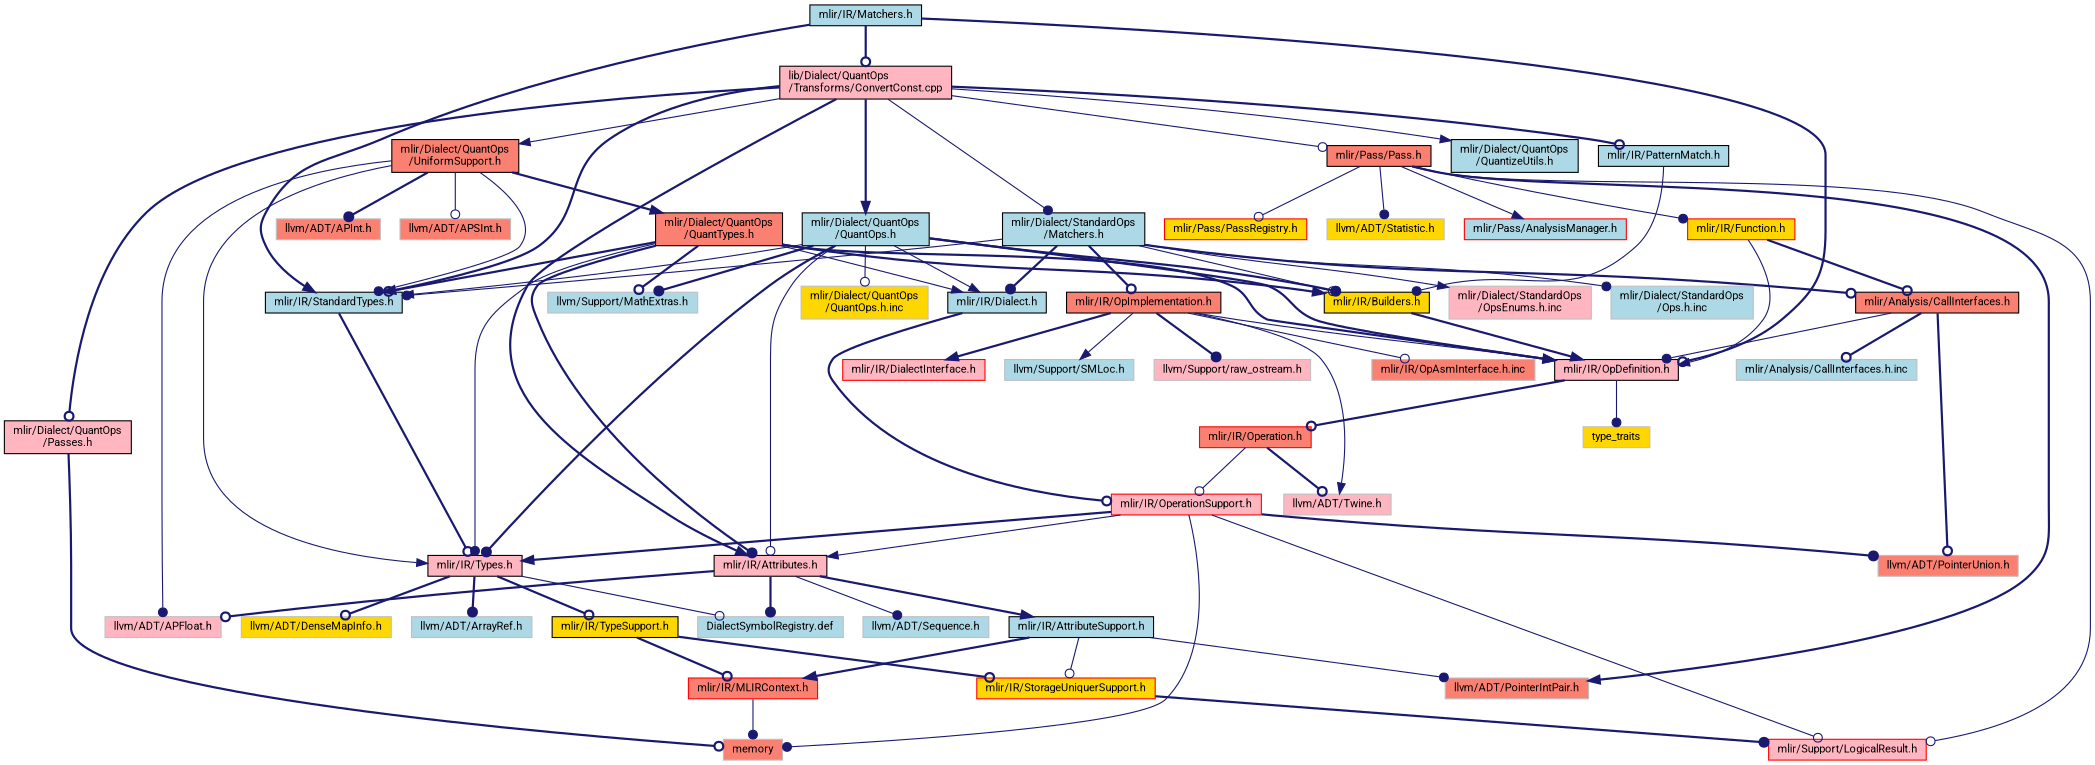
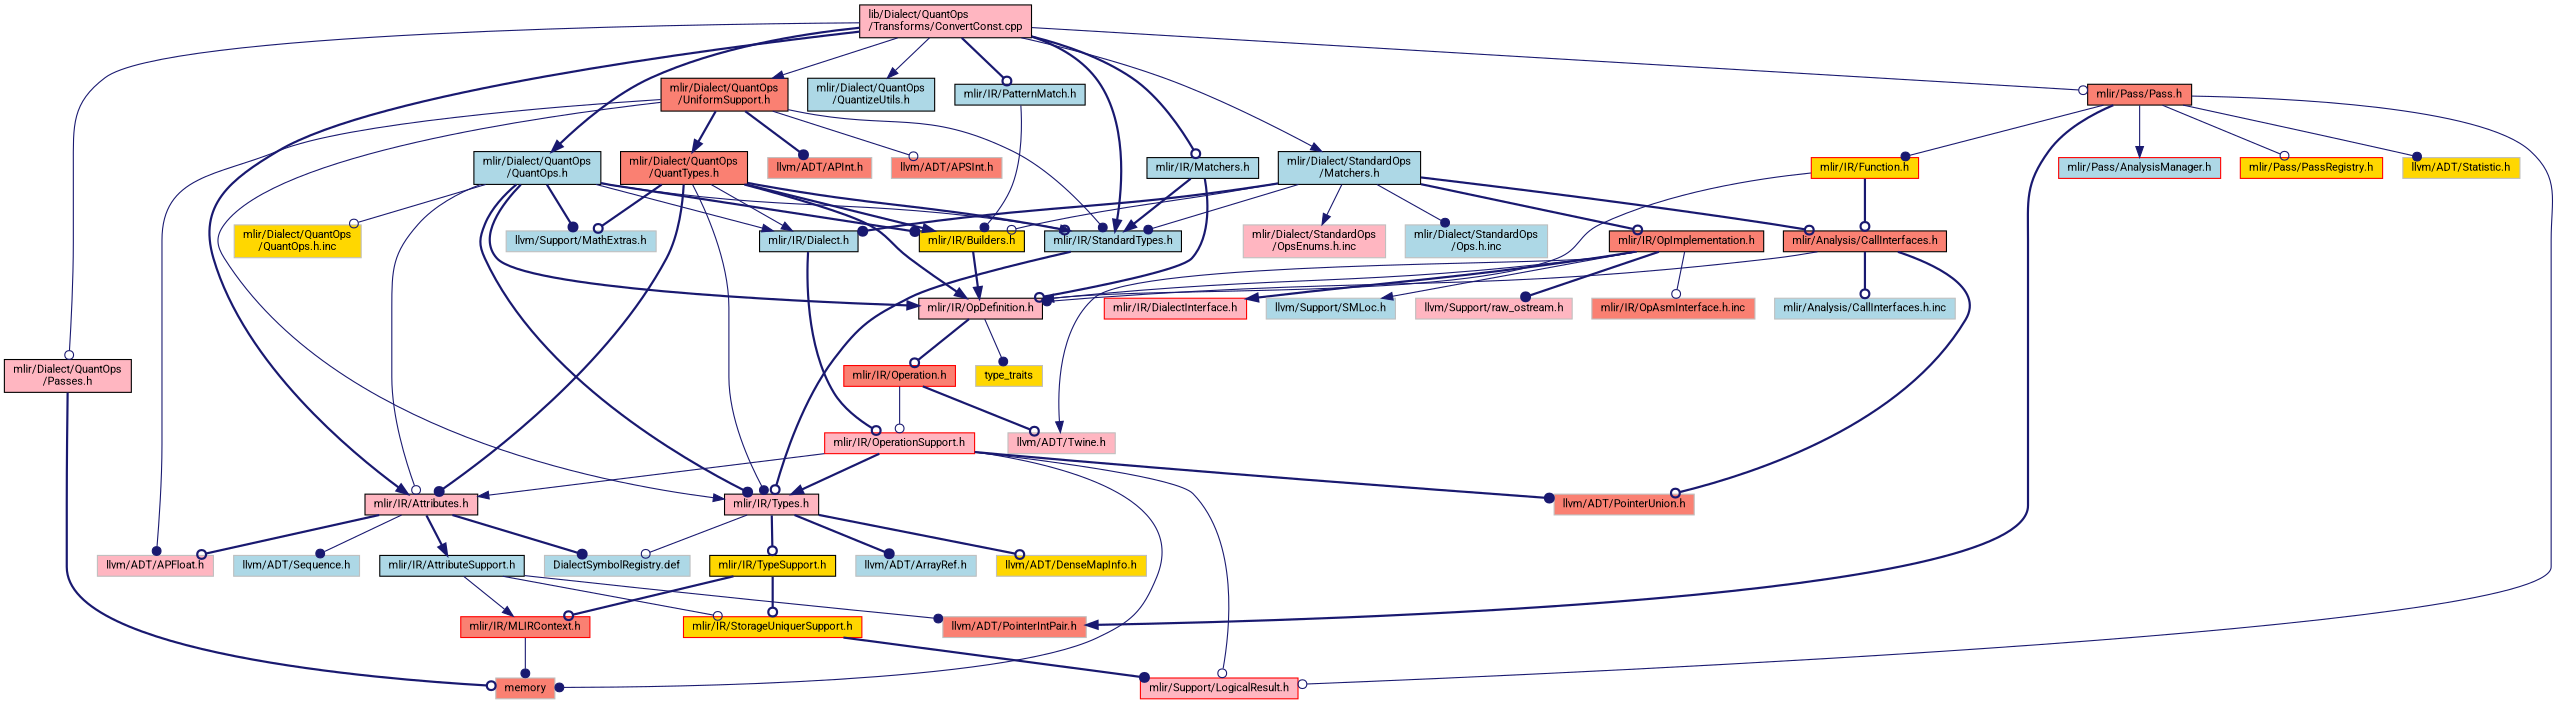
  digraph {
    fontname=Roboto
    node [color=grey75 fillcolor=lightblue fontname=Roboto fontsize=10 shape=record style=filled]
    edge [arrowhead=odot color=midnightblue fontname=Roboto fontsize=10 labelfontname=Helvetica labelfontsize=10 style=bold]
    n1 [color=black fillcolor=lightpink fontcolor=black height=0.2 label="lib/Dialect/QuantOps\l/Transforms/ConvertConst.cpp" width=0.4]
    n2 [color=black fillcolor=lightpink height=0.2 label="mlir/Dialect/QuantOps\l/Passes.h" width=0.4]
    n3 [color=black height=0.2 label="mlir/Dialect/QuantOps\l/QuantOps.h" width=0.4]
    n4 [color=black fillcolor=lightpink height=0.2 label="mlir/IR/Attributes.h" width=0.4]
    n5 [color=black height=0.2 label="mlir/IR/StandardTypes.h" width=0.4]
    n6 [color=black height=0.2 label="mlir/Dialect/QuantOps\l/QuantizeUtils.h" width=0.4]
    n7 [color=black fillcolor=salmon height=0.2 label="mlir/Dialect/QuantOps\l/UniformSupport.h" width=0.4]
    n8 [color=black height=0.2 label="mlir/Dialect/StandardOps\l/Matchers.h" width=0.4]
    n9 [color=black height=0.2 label="mlir/IR/Matchers.h" width=0.4]
    n10 [color=black height=0.2 label="mlir/IR/PatternMatch.h" width=0.4]
    n11 [color=black fillcolor=salmon height=0.2 label="mlir/Pass/Pass.h" width=0.4]
    n12 [fillcolor=salmon height=0.2 label=memory width=0.4]
    n13 [color=black fillcolor=gold height=0.2 label="mlir/IR/Builders.h" width=0.4]
    n14 [color=black fillcolor=lightpink height=0.2 label="mlir/IR/OpDefinition.h" width=0.4]
    n15 [color=black fillcolor=lightpink height=0.2 label="mlir/IR/Types.h" width=0.4]
    n16 [color=black height=0.2 label="mlir/IR/Dialect.h" width=0.4]
    n17 [height=0.2 label="llvm/Support/MathExtras.h" width=0.4]
    n18 [fillcolor=gold height=0.2 label="mlir/Dialect/QuantOps\l/QuantOps.h.inc" width=0.4]
    n19 [color=black height=0.2 label="mlir/IR/AttributeSupport.h" width=0.4]
    n20 [fillcolor=lightpink height=0.2 label="llvm/ADT/APFloat.h" width=0.4]
    n21 [height=0.2 label="llvm/ADT/Sequence.h" width=0.4]
    n22 [height=0.2 label="DialectSymbolRegistry.def" width=0.4]
    n23 [color=black fillcolor=salmon height=0.2 label="mlir/Dialect/QuantOps\l/QuantTypes.h" width=0.4]
    n24 [fillcolor=salmon height=0.2 label="llvm/ADT/APInt.h" width=0.4]
    n25 [fillcolor=salmon height=0.2 label="llvm/ADT/APSInt.h" width=0.4]
    n26 [color=black fillcolor=salmon height=0.2 label="mlir/Analysis/CallInterfaces.h" width=0.4]
    n27 [color=black fillcolor=salmon height=0.2 label="mlir/IR/OpImplementation.h" width=0.4]
    n28 [fillcolor=lightpink height=0.2 label="mlir/Dialect/StandardOps\l/OpsEnums.h.inc" width=0.4]
    n29 [height=0.2 label="mlir/Dialect/StandardOps\l/Ops.h.inc" width=0.4]
    n30 [fillcolor=salmon height=0.2 label="llvm/ADT/PointerIntPair.h" width=0.4]
    n31 [color=red fillcolor=lightpink height=0.2 label="mlir/Support/LogicalResult.h" width=0.4]
    n32 [color=red fillcolor=gold height=0.2 label="mlir/IR/Function.h" width=0.4]
    n33 [color=red height=0.2 label="mlir/Pass/AnalysisManager.h" width=0.4]
    n34 [color=red fillcolor=gold height=0.2 label="mlir/Pass/PassRegistry.h" width=0.4]
    n35 [fillcolor=gold height=0.2 label="llvm/ADT/Statistic.h" width=0.4]
    n36 [color=red fillcolor=salmon height=0.2 label="mlir/IR/Operation.h" width=0.4]
    n37 [fillcolor=gold height=0.2 label=type_traits width=0.4]
    n38 [color=black fillcolor=gold height=0.2 label="mlir/IR/TypeSupport.h" width=0.4]
    n39 [height=0.2 label="llvm/ADT/ArrayRef.h" width=0.4]
    n40 [fillcolor=gold height=0.2 label="llvm/ADT/DenseMapInfo.h" width=0.4]
    n41 [color=red fillcolor=lightpink height=0.2 label="mlir/IR/OperationSupport.h" width=0.4]
    n42 [color=red fillcolor=salmon height=0.2 label="mlir/IR/MLIRContext.h" width=0.4]
    n43 [color=red fillcolor=gold height=0.2 label="mlir/IR/StorageUniquerSupport.h" width=0.4]
    n44 [fillcolor=lightpink height=0.2 label="llvm/ADT/Twine.h" width=0.4]
    n45 [fillcolor=salmon height=0.2 label="llvm/ADT/PointerUnion.h" width=0.4]
    n46 [height=0.2 label="mlir/Analysis/CallInterfaces.h.inc" width=0.4]
    n47 [color=red fillcolor=lightpink height=0.2 label="mlir/IR/DialectInterface.h" width=0.4]
    n48 [height=0.2 label="llvm/Support/SMLoc.h" width=0.4]
    n49 [fillcolor=lightpink height=0.2 label="llvm/Support/raw_ostream.h" width=0.4]
    n50 [fillcolor=salmon height=0.2 label="mlir/IR/OpAsmInterface.h.inc" width=0.4]
-   n1 -> n2
+   n1 -> n2 [style=solid]
    n1 -> n3 [arrowhead=normal]
    n1 -> n4 [arrowhead=normal]
    n1 -> n5 [arrowhead=normal]
    n1 -> n6 [arrowhead=normal style=solid]
    n1 -> n7 [arrowhead=normal style=solid]
-   n1 -> n8 [arrowhead=dot style=solid]
-   n9 -> n1
+   n1 -> n8 [arrowhead=normal style=solid]
+   n1 -> n9
    n1 -> n10
    n1 -> n11 [style=solid]
    n2 -> n12
    n3 -> n4 [style=solid]
    n3 -> n5 [arrowhead=normal style=solid]
    n3 -> n13 [arrowhead=dot]
    n3 -> n14 [arrowhead=normal]
    n3 -> n15 [arrowhead=dot]
    n3 -> n16 [arrowhead=normal style=solid]
    n3 -> n17 [arrowhead=dot]
    n3 -> n18 [style=solid]
    n4 -> n19 [arrowhead=normal]
    n4 -> n20
    n4 -> n21 [arrowhead=dot style=solid]
    n4 -> n22 [arrowhead=dot]
    n5 -> n15
    n7 -> n5 [arrowhead=dot style=solid]
    n7 -> n15 [arrowhead=normal style=solid]
    n7 -> n20 [arrowhead=dot style=solid]
    n7 -> n23 [arrowhead=normal]
    n7 -> n24 [arrowhead=dot]
    n7 -> n25 [style=solid]
    n8 -> n5 [arrowhead=dot style=solid]
    n8 -> n13 [style=solid]
    n8 -> n16 [arrowhead=dot]
    n8 -> n26
    n8 -> n27
    n8 -> n28 [arrowhead=normal style=solid]
    n8 -> n29 [arrowhead=dot style=solid]
    n9 -> n5 [arrowhead=normal]
    n9 -> n14
    n10 -> n13 [arrowhead=dot style=solid]
    n11 -> n30 [arrowhead=normal]
    n11 -> n31 [style=solid]
    n11 -> n32 [arrowhead=dot style=solid]
    n11 -> n33 [arrowhead=normal style=solid]
    n11 -> n34 [style=solid]
    n11 -> n35 [arrowhead=dot style=solid]
    n13 -> n14 [arrowhead=normal]
    n14 -> n36
    n14 -> n37 [arrowhead=dot style=solid]
    n15 -> n22 [style=solid]
    n15 -> n38
    n15 -> n39 [arrowhead=dot]
    n15 -> n40
    n16 -> n41
    n19 -> n30 [arrowhead=dot style=solid]
-   n19 -> n42 [arrowhead=normal]
+   n19 -> n42 [arrowhead=normal style=solid]
    n19 -> n43 [style=solid]
    n23 -> n4 [arrowhead=dot]
    n23 -> n5
    n23 -> n13 [arrowhead=normal]
    n23 -> n14 [arrowhead=normal]
    n23 -> n15 [arrowhead=dot style=solid]
    n23 -> n16 [arrowhead=normal style=solid]
    n23 -> n17
    n26 -> n14 [arrowhead=dot style=solid]
    n26 -> n45
    n26 -> n46
    n27 -> n14 [arrowhead=normal style=solid]
    n27 -> n44 [arrowhead=normal style=solid]
    n27 -> n47 [arrowhead=normal]
    n27 -> n48 [arrowhead=normal style=solid]
    n27 -> n49 [arrowhead=dot]
    n27 -> n50 [style=solid]
    n32 -> n14 [arrowhead=normal style=solid]
    n32 -> n26
    n36 -> n41 [style=solid]
    n36 -> n44
    n38 -> n42
    n38 -> n43
    n41 -> n4 [arrowhead=normal style=solid]
    n41 -> n12 [arrowhead=dot style=solid]
    n41 -> n15 [arrowhead=normal]
    n41 -> n31 [style=solid]
    n41 -> n45 [arrowhead=dot]
    n42 -> n12 [arrowhead=dot style=solid]
    n43 -> n31 [arrowhead=dot]
  }
